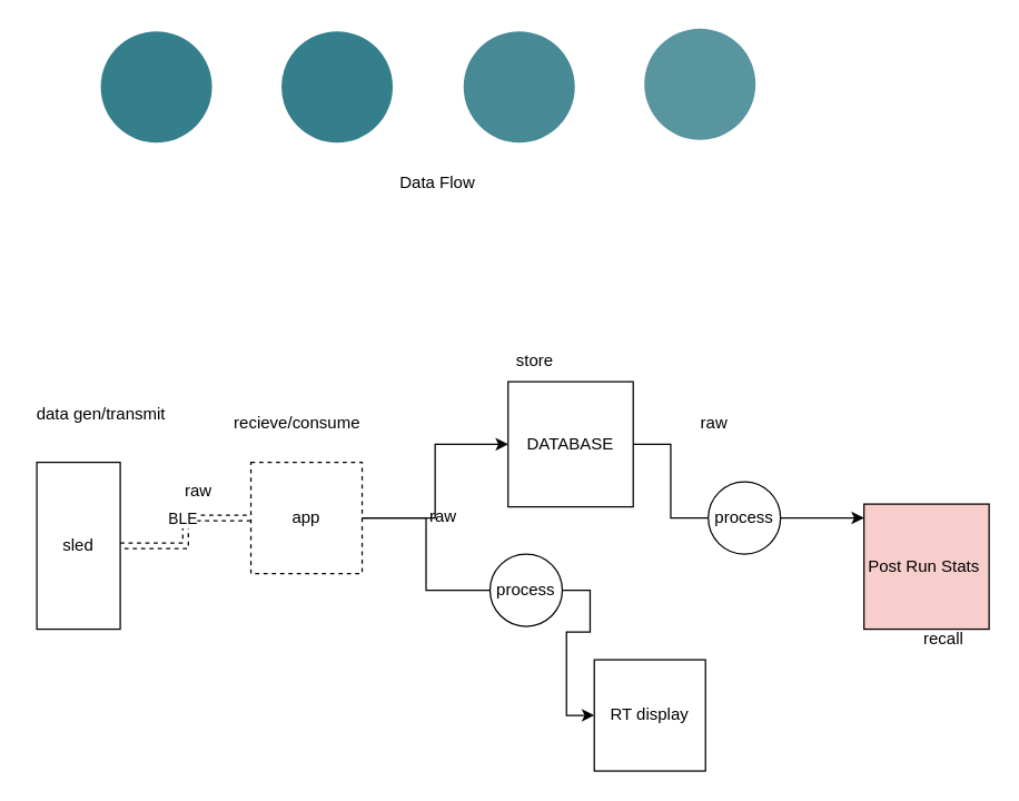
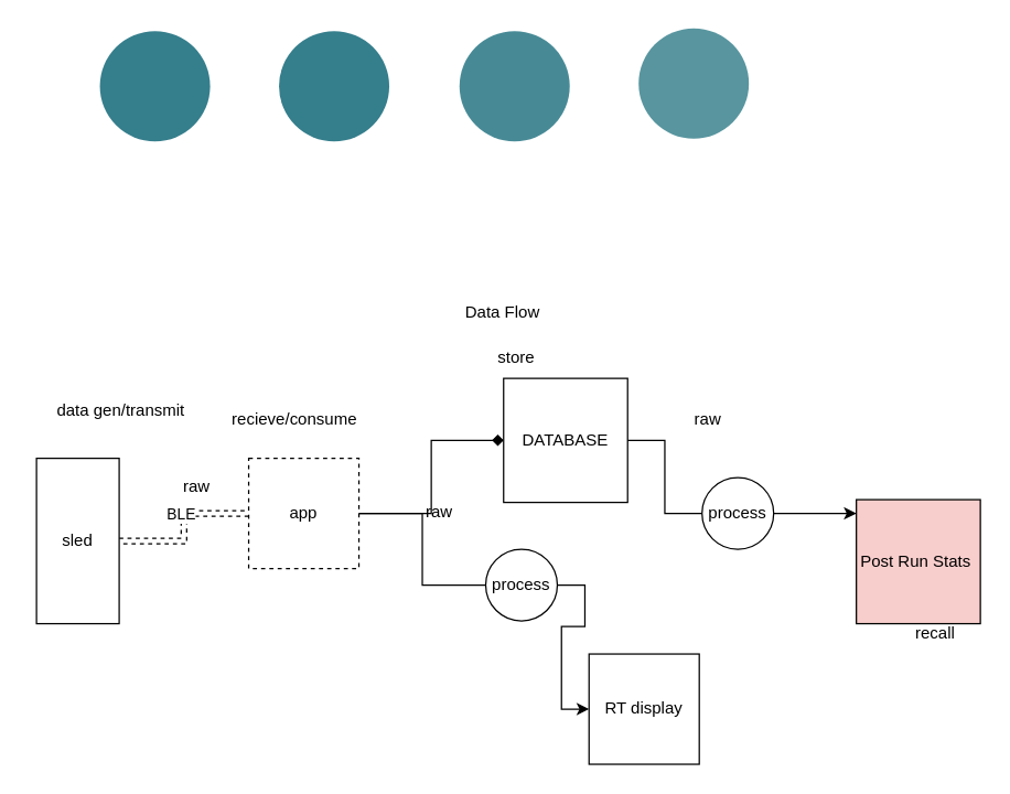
  <mxCell id="0" />
  <mxCell id="1" parent="0" />
  <mxCell id="2" style="edgeStyle=orthogonalEdgeStyle;rounded=0;orthogonalLoop=1;jettySize=auto;html=1;entryX=0;entryY=0.5;entryDx=0;entryDy=0;shape=link;dashed=1;" parent="1" source="4" target="6" edge="1"><mxGeometry relative="1" as="geometry" /></mxCell>
  <mxCell id="3" value="BLE" style="edgeLabel;html=1;align=center;verticalAlign=middle;resizable=0;points=[];" parent="2" vertex="1" connectable="0"><mxGeometry x="0.294" y="2" relative="1" as="geometry"><mxPoint x="-10" y="2" as="offset" /></mxGeometry></mxCell>
  <mxCell id="4" value="sled" style="whiteSpace=wrap;html=1;aspect=fixed;" parent="1" vertex="1"><mxGeometry x="26" y="332" width="60" height="120" as="geometry" /></mxCell>
- <mxCell id="5" style="edgeStyle=orthogonalEdgeStyle;rounded=0;orthogonalLoop=1;jettySize=auto;html=1;entryX=0;entryY=0.5;entryDx=0;entryDy=0;" parent="1" source="6" target="8" edge="1"><mxGeometry relative="1" as="geometry" /></mxCell>
+ <mxCell id="5" style="edgeStyle=orthogonalEdgeStyle;rounded=0;orthogonalLoop=1;jettySize=auto;html=1;entryX=0;entryY=0.5;entryDx=0;entryDy=0;endArrow=diamond;" parent="1" source="6" target="8" edge="1"><mxGeometry relative="1" as="geometry" /></mxCell>
  <mxCell id="6" value="app" style="whiteSpace=wrap;html=1;aspect=fixed;dashed=1;" parent="1" vertex="1"><mxGeometry x="180" y="332" width="80" height="80" as="geometry" /></mxCell>
- <mxCell id="7" value="Data Flow" style="text;html=1;align=center;verticalAlign=middle;resizable=0;points=[];autosize=1;strokeColor=none;" parent="1" vertex="1"><mxGeometry x="282" y="122" width="64" height="18" as="geometry" /></mxCell>
+ <mxCell id="7" value="Data Flow" style="text;html=1;align=center;verticalAlign=middle;resizable=0;points=[];autosize=1;strokeColor=none;" parent="1" vertex="1"><mxGeometry x="332" y="217" width="64" height="18" as="geometry" /></mxCell>
  <mxCell id="8" value="DATABASE" style="whiteSpace=wrap;html=1;aspect=fixed;" parent="1" vertex="1"><mxGeometry x="365" y="274" width="90" height="90" as="geometry" /></mxCell>
  <mxCell id="9" style="edgeStyle=orthogonalEdgeStyle;rounded=0;orthogonalLoop=1;jettySize=auto;html=1;entryX=1;entryY=0.5;entryDx=0;entryDy=0;startArrow=none;startFill=1;endArrow=none;endFill=0;" parent="1" source="22" target="6" edge="1"><mxGeometry relative="1" as="geometry" /></mxCell>
  <mxCell id="10" value="RT display" style="whiteSpace=wrap;html=1;aspect=fixed;" parent="1" vertex="1"><mxGeometry x="427" y="474" width="80" height="80" as="geometry" /></mxCell>
  <mxCell id="11" style="edgeStyle=orthogonalEdgeStyle;rounded=0;orthogonalLoop=1;jettySize=auto;html=1;entryX=1;entryY=0.5;entryDx=0;entryDy=0;startArrow=none;startFill=1;endArrow=none;endFill=0;" parent="1" source="20" target="8" edge="1"><mxGeometry relative="1" as="geometry"><Array as="points" /></mxGeometry></mxCell>
  <mxCell id="12" value="Post Run Stats&amp;nbsp;" style="whiteSpace=wrap;html=1;aspect=fixed;fillColor=#f8cecc;" parent="1" vertex="1"><mxGeometry x="621" y="362" width="90" height="90" as="geometry" /></mxCell>
- <mxCell id="13" value="data gen/transmit" style="text;html=1;align=center;verticalAlign=middle;resizable=0;points=[];autosize=1;strokeColor=none;" parent="1" vertex="1"><mxGeometry x="20" y="289" width="103" height="18" as="geometry" /></mxCell>
+ <mxCell id="13" value="data gen/transmit" style="text;html=1;align=center;verticalAlign=middle;resizable=0;points=[];autosize=1;strokeColor=none;" parent="1" vertex="1"><mxGeometry x="35" y="289" width="103" height="18" as="geometry" /></mxCell>
  <mxCell id="14" value="recieve/consume" style="text;html=1;align=center;verticalAlign=middle;resizable=0;points=[];autosize=1;strokeColor=none;" parent="1" vertex="1"><mxGeometry x="162" y="295" width="101" height="18" as="geometry" /></mxCell>
- <mxCell id="15" value="store" style="text;html=1;align=center;verticalAlign=middle;resizable=0;points=[];autosize=1;strokeColor=none;" parent="1" vertex="1"><mxGeometry x="365" y="250" width="37" height="18" as="geometry" /></mxCell>
+ <mxCell id="15" value="store" style="text;html=1;align=center;verticalAlign=middle;resizable=0;points=[];autosize=1;strokeColor=none;" parent="1" vertex="1"><mxGeometry x="355" y="250" width="37" height="18" as="geometry" /></mxCell>
  <mxCell id="16" value="recall" style="text;html=1;align=center;verticalAlign=middle;resizable=0;points=[];autosize=1;strokeColor=none;" parent="1" vertex="1"><mxGeometry x="658" y="450" width="39" height="18" as="geometry" /></mxCell>
  <mxCell id="17" value="raw" style="text;html=1;align=center;verticalAlign=middle;resizable=0;points=[];autosize=1;strokeColor=none;" parent="1" vertex="1"><mxGeometry x="127" y="344" width="29" height="18" as="geometry" /></mxCell>
  <mxCell id="18" value="raw" style="text;html=1;align=center;verticalAlign=middle;resizable=0;points=[];autosize=1;strokeColor=none;" parent="1" vertex="1"><mxGeometry x="303" y="362" width="29" height="18" as="geometry" /></mxCell>
  <mxCell id="19" value="raw" style="text;html=1;align=center;verticalAlign=middle;resizable=0;points=[];autosize=1;strokeColor=none;" parent="1" vertex="1"><mxGeometry x="498" y="295" width="29" height="18" as="geometry" /></mxCell>
  <mxCell id="20" value="process" style="ellipse;whiteSpace=wrap;html=1;aspect=fixed;" parent="1" vertex="1"><mxGeometry x="509" y="346" width="52" height="52" as="geometry" /></mxCell>
  <mxCell id="21" value="" style="edgeStyle=orthogonalEdgeStyle;rounded=0;orthogonalLoop=1;jettySize=auto;html=1;entryX=1;entryY=0.5;entryDx=0;entryDy=0;startArrow=classic;startFill=1;endArrow=none;endFill=0;" parent="1" source="12" target="20" edge="1"><mxGeometry relative="1" as="geometry"><mxPoint x="580" y="423" as="sourcePoint" /><mxPoint x="435" y="319" as="targetPoint" /><Array as="points"><mxPoint x="588" y="372" /><mxPoint x="588" y="372" /></Array></mxGeometry></mxCell>
  <mxCell id="22" value="process" style="ellipse;whiteSpace=wrap;html=1;aspect=fixed;" parent="1" vertex="1"><mxGeometry x="352" y="398" width="52" height="52" as="geometry" /></mxCell>
  <mxCell id="23" value="" style="edgeStyle=orthogonalEdgeStyle;rounded=0;orthogonalLoop=1;jettySize=auto;html=1;entryX=1;entryY=0.5;entryDx=0;entryDy=0;startArrow=classic;startFill=1;endArrow=none;endFill=0;" parent="1" source="10" target="22" edge="1"><mxGeometry relative="1" as="geometry"><mxPoint x="425" y="438" as="sourcePoint" /><mxPoint x="260" y="372" as="targetPoint" /></mxGeometry></mxCell>
  <mxCell id="24" value="" style="ellipse;whiteSpace=wrap;html=1;aspect=fixed;fillColor=#357e8cff;strokeColor=none;" vertex="1" parent="1"><mxGeometry x="72" y="22" width="80" height="80" as="geometry" /></mxCell>
  <mxCell id="25" value="" style="ellipse;whiteSpace=wrap;html=1;aspect=fixed;strokeColor=none;fillColor=#357e8c;" vertex="1" parent="1"><mxGeometry x="202" y="22" width="80" height="80" as="geometry" /></mxCell>
  <mxCell id="26" value="" style="ellipse;whiteSpace=wrap;html=1;aspect=fixed;strokeColor=none;fillColor=#478a96;" vertex="1" parent="1"><mxGeometry x="333" y="22" width="80" height="80" as="geometry" /></mxCell>
  <mxCell id="27" value="" style="ellipse;whiteSpace=wrap;html=1;aspect=fixed;strokeColor=none;fillColor=#58959f;" vertex="1" parent="1"><mxGeometry x="463" y="20" width="80" height="80" as="geometry" /></mxCell>
